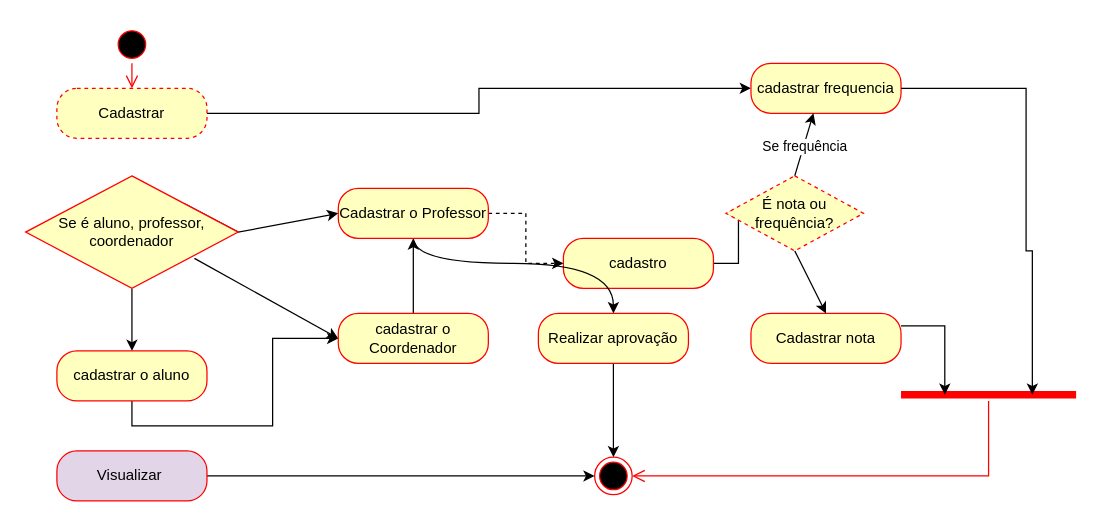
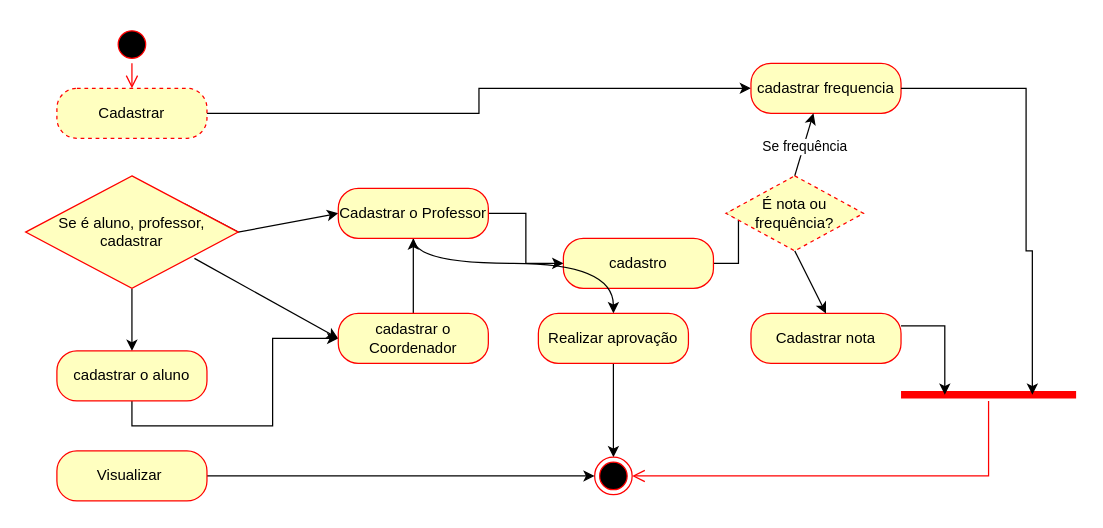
  <mxCell id="0" />
  <mxCell id="1" parent="0" />
  <mxCell id="2" value="" style="ellipse;html=1;shape=startState;fillColor=#000000;strokeColor=#ff0000;" vertex="1" parent="1"><mxGeometry x="90" y="20" width="30" height="30" as="geometry" /></mxCell>
  <mxCell id="3" value="" style="edgeStyle=orthogonalEdgeStyle;html=1;verticalAlign=bottom;endArrow=open;endSize=8;strokeColor=#ff0000;rounded=0;entryX=0.5;entryY=0;entryDx=0;entryDy=0;" edge="1" source="2" parent="1" target="5"><mxGeometry relative="1" as="geometry"><mxPoint x="105" y="110" as="targetPoint" /></mxGeometry></mxCell>
  <mxCell id="4" style="edgeStyle=orthogonalEdgeStyle;rounded=0;orthogonalLoop=1;jettySize=auto;html=1;" edge="1" parent="1" source="5" target="13"><mxGeometry relative="1" as="geometry" /></mxCell>
  <mxCell id="5" value="Cadastrar" style="rounded=1;whiteSpace=wrap;html=1;arcSize=40;fontColor=#000000;fillColor=#ffffc0;strokeColor=#ff0000;dashed=1;" vertex="1" parent="1"><mxGeometry x="45" y="70" width="120" height="40" as="geometry" /></mxCell>
  <mxCell id="6" style="rounded=0;orthogonalLoop=1;jettySize=auto;html=1;exitX=1;exitY=0;exitDx=0;exitDy=0;entryX=0;entryY=0.5;entryDx=0;entryDy=0;" edge="1" parent="1" source="9" target="20"><mxGeometry relative="1" as="geometry"><Array as="points"><mxPoint x="190" y="185" /></Array></mxGeometry></mxCell>
  <mxCell id="7" style="rounded=0;orthogonalLoop=1;jettySize=auto;html=1;entryX=0;entryY=0.5;entryDx=0;entryDy=0;exitX=0.794;exitY=0.733;exitDx=0;exitDy=0;exitPerimeter=0;" edge="1" parent="1" source="9" target="17"><mxGeometry relative="1" as="geometry" /></mxCell>
  <mxCell id="8" style="edgeStyle=orthogonalEdgeStyle;rounded=0;orthogonalLoop=1;jettySize=auto;html=1;entryX=0.5;entryY=0;entryDx=0;entryDy=0;" edge="1" parent="1" source="9" target="11"><mxGeometry relative="1" as="geometry" /></mxCell>
- <mxCell id="9" value="Se é aluno, professor, coordenador" style="rhombus;whiteSpace=wrap;html=1;fontColor=#000000;fillColor=#ffffc0;strokeColor=#ff0000;" vertex="1" parent="1"><mxGeometry x="20" y="140" width="170" height="90" as="geometry" /></mxCell>
+ <mxCell id="9" value="Se é aluno, professor, cadastrar" style="rhombus;whiteSpace=wrap;html=1;fontColor=#000000;fillColor=#ffffc0;strokeColor=#ff0000;" vertex="1" parent="1"><mxGeometry x="20" y="140" width="170" height="90" as="geometry" /></mxCell>
  <mxCell id="10" style="edgeStyle=orthogonalEdgeStyle;rounded=0;orthogonalLoop=1;jettySize=auto;html=1;exitX=0.5;exitY=1;exitDx=0;exitDy=0;" edge="1" parent="1" source="11" target="17"><mxGeometry relative="1" as="geometry" /></mxCell>
  <mxCell id="11" value="cadastrar o aluno" style="rounded=1;whiteSpace=wrap;html=1;arcSize=40;fontColor=#000000;fillColor=#ffffc0;strokeColor=#ff0000;" vertex="1" parent="1"><mxGeometry x="45" y="280" width="120" height="40" as="geometry" /></mxCell>
  <mxCell id="12" value="Cadastrar nota" style="rounded=1;whiteSpace=wrap;html=1;arcSize=40;fontColor=#000000;fillColor=#ffffc0;strokeColor=#ff0000;" vertex="1" parent="1"><mxGeometry x="600" y="250" width="120" height="40" as="geometry" /></mxCell>
  <mxCell id="13" value="cadastrar frequencia" style="rounded=1;whiteSpace=wrap;html=1;arcSize=40;fontColor=#000000;fillColor=#ffffc0;strokeColor=#ff0000;" vertex="1" parent="1"><mxGeometry x="600" y="50" width="120" height="40" as="geometry" /></mxCell>
  <mxCell id="14" style="edgeStyle=orthogonalEdgeStyle;rounded=0;orthogonalLoop=1;jettySize=auto;html=1;entryX=0;entryY=0.5;entryDx=0;entryDy=0;" edge="1" parent="1" source="15" target="24"><mxGeometry relative="1" as="geometry" /></mxCell>
  <mxCell id="15" value="cadastro" style="rounded=1;whiteSpace=wrap;html=1;arcSize=40;fontColor=#000000;fillColor=#ffffc0;strokeColor=#ff0000;" vertex="1" parent="1"><mxGeometry x="450" y="190" width="120" height="40" as="geometry" /></mxCell>
  <mxCell id="16" style="edgeStyle=orthogonalEdgeStyle;rounded=0;orthogonalLoop=1;jettySize=auto;html=1;" edge="1" parent="1" source="17" target="20"><mxGeometry relative="1" as="geometry" /></mxCell>
  <mxCell id="17" value="cadastrar o Coordenador" style="rounded=1;whiteSpace=wrap;html=1;arcSize=40;fontColor=#000000;fillColor=#ffffc0;strokeColor=#ff0000;" vertex="1" parent="1"><mxGeometry x="270" y="250" width="120" height="40" as="geometry" /></mxCell>
- <mxCell id="18" style="edgeStyle=orthogonalEdgeStyle;rounded=0;orthogonalLoop=1;jettySize=auto;html=1;entryX=0;entryY=0.5;entryDx=0;entryDy=0;dashed=1;" edge="1" parent="1" source="20" target="15"><mxGeometry relative="1" as="geometry" /></mxCell>
+ <mxCell id="18" style="edgeStyle=orthogonalEdgeStyle;rounded=0;orthogonalLoop=1;jettySize=auto;html=1;entryX=0;entryY=0.5;entryDx=0;entryDy=0;" edge="1" parent="1" source="20" target="15"><mxGeometry relative="1" as="geometry" /></mxCell>
  <mxCell id="19" style="edgeStyle=orthogonalEdgeStyle;rounded=0;orthogonalLoop=1;jettySize=auto;html=1;entryX=0.5;entryY=0;entryDx=0;entryDy=0;curved=1;" edge="1" parent="1" source="20" target="26"><mxGeometry relative="1" as="geometry"><Array as="points"><mxPoint x="330" y="210" /><mxPoint x="490" y="210" /></Array></mxGeometry></mxCell>
  <mxCell id="20" value="Cadastrar o Professor" style="rounded=1;whiteSpace=wrap;html=1;arcSize=40;fontColor=#000000;fillColor=#ffffc0;strokeColor=#ff0000;" vertex="1" parent="1"><mxGeometry x="270" y="150" width="120" height="40" as="geometry" /></mxCell>
  <mxCell id="21" style="rounded=0;orthogonalLoop=1;jettySize=auto;html=1;exitX=0.5;exitY=0;exitDx=0;exitDy=0;entryX=0;entryY=0.5;entryDx=0;entryDy=0;" edge="1" parent="1" source="24"><mxGeometry relative="1" as="geometry"><mxPoint x="712.5" y="175" as="sourcePoint" /><mxPoint x="650" y="90" as="targetPoint" /></mxGeometry></mxCell>
  <mxCell id="22" value="Se frequência" style="edgeLabel;html=1;align=center;verticalAlign=middle;resizable=0;points=[];" vertex="1" connectable="0" parent="21"><mxGeometry x="-0.059" relative="1" as="geometry"><mxPoint as="offset" /></mxGeometry></mxCell>
  <mxCell id="23" style="rounded=0;orthogonalLoop=1;jettySize=auto;html=1;exitX=0.5;exitY=1;exitDx=0;exitDy=0;entryX=0.5;entryY=0;entryDx=0;entryDy=0;" edge="1" parent="1" source="24" target="12"><mxGeometry relative="1" as="geometry" /></mxCell>
  <mxCell id="24" value="É nota ou frequência?" style="rhombus;whiteSpace=wrap;html=1;fontColor=#000000;fillColor=#ffffc0;strokeColor=#ff0000;dashed=1;" vertex="1" parent="1"><mxGeometry x="580" y="140" width="110" height="60" as="geometry" /></mxCell>
  <mxCell id="25" style="edgeStyle=orthogonalEdgeStyle;rounded=0;orthogonalLoop=1;jettySize=auto;html=1;entryX=0.5;entryY=0;entryDx=0;entryDy=0;" edge="1" parent="1" source="26" target="27"><mxGeometry relative="1" as="geometry" /></mxCell>
  <mxCell id="26" value="Realizar aprovação" style="rounded=1;whiteSpace=wrap;html=1;arcSize=40;fontColor=#000000;fillColor=#ffffc0;strokeColor=#ff0000;" vertex="1" parent="1"><mxGeometry x="430" y="250" width="120" height="40" as="geometry" /></mxCell>
  <mxCell id="27" value="" style="ellipse;html=1;shape=endState;fillColor=#000000;strokeColor=#ff0000;" vertex="1" parent="1"><mxGeometry x="475" y="365" width="30" height="30" as="geometry" /></mxCell>
  <mxCell id="28" style="edgeStyle=orthogonalEdgeStyle;rounded=0;orthogonalLoop=1;jettySize=auto;html=1;entryX=0;entryY=0.5;entryDx=0;entryDy=0;" edge="1" parent="1" source="29" target="27"><mxGeometry relative="1" as="geometry"><mxPoint x="420" y="380" as="targetPoint" /></mxGeometry></mxCell>
- <mxCell id="29" value="Visualizar&amp;nbsp;" style="rounded=1;whiteSpace=wrap;html=1;arcSize=40;fontColor=#000000;fillColor=#e1d5e7;strokeColor=#ff0000;" vertex="1" parent="1"><mxGeometry x="45" y="360" width="120" height="40" as="geometry" /></mxCell>
+ <mxCell id="29" value="Visualizar&amp;nbsp;" style="rounded=1;whiteSpace=wrap;html=1;arcSize=40;fontColor=#000000;fillColor=#ffffc0;strokeColor=#ff0000;" vertex="1" parent="1"><mxGeometry x="45" y="360" width="120" height="40" as="geometry" /></mxCell>
  <mxCell id="30" value="" style="shape=line;html=1;strokeWidth=6;strokeColor=#ff0000;" vertex="1" parent="1"><mxGeometry x="720" y="310" width="140" height="10" as="geometry" /></mxCell>
  <mxCell id="31" value="" style="edgeStyle=orthogonalEdgeStyle;html=1;verticalAlign=bottom;endArrow=open;endSize=8;strokeColor=#ff0000;rounded=0;entryX=1;entryY=0.5;entryDx=0;entryDy=0;" edge="1" source="30" parent="1" target="27"><mxGeometry relative="1" as="geometry"><mxPoint x="760" y="390" as="targetPoint" /><Array as="points"><mxPoint x="790" y="380" /></Array></mxGeometry></mxCell>
  <mxCell id="32" style="edgeStyle=orthogonalEdgeStyle;rounded=0;orthogonalLoop=1;jettySize=auto;html=1;entryX=0.25;entryY=0.5;entryDx=0;entryDy=0;entryPerimeter=0;" edge="1" parent="1" source="12" target="30"><mxGeometry relative="1" as="geometry"><Array as="points"><mxPoint x="755" y="260" /></Array></mxGeometry></mxCell>
  <mxCell id="33" style="edgeStyle=orthogonalEdgeStyle;rounded=0;orthogonalLoop=1;jettySize=auto;html=1;entryX=0.75;entryY=0.5;entryDx=0;entryDy=0;entryPerimeter=0;" edge="1" parent="1" source="13" target="30"><mxGeometry relative="1" as="geometry"><Array as="points"><mxPoint x="820" y="70" /><mxPoint x="820" y="200" /><mxPoint x="825" y="200" /></Array></mxGeometry></mxCell>
